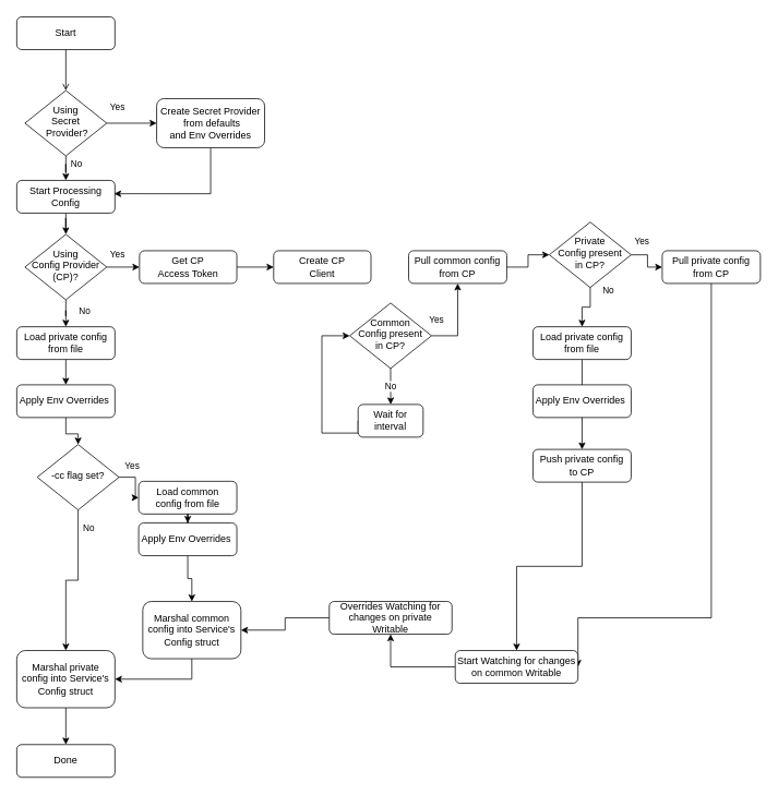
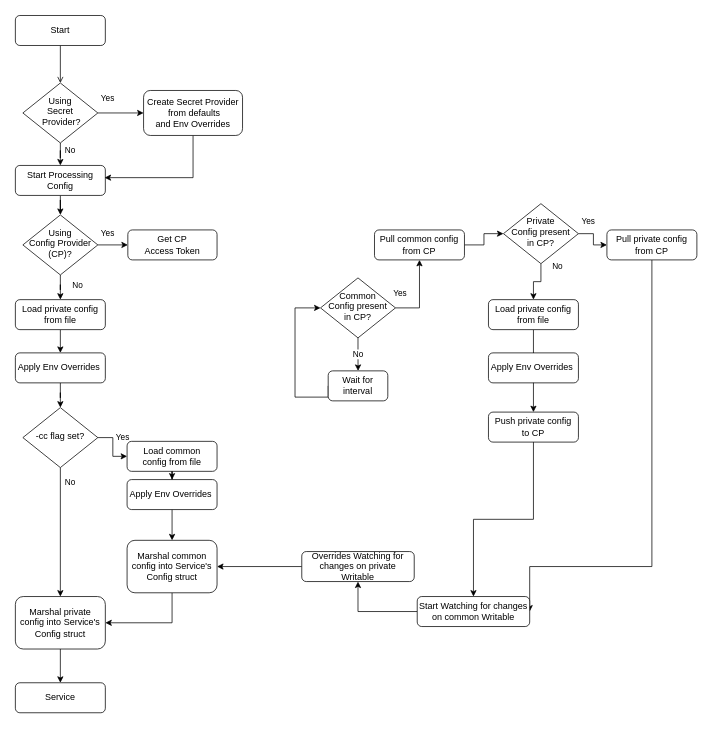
  <mxCell id="0" />
  <mxCell id="1" parent="0" />
  <mxCell id="2" value="" style="edgeStyle=orthogonalEdgeStyle;rounded=0;orthogonalLoop=1;jettySize=auto;html=1;" parent="1" source="3" target="8" edge="1"><mxGeometry relative="1" as="geometry" /></mxCell>
  <mxCell id="3" value="Load private config from file" style="rounded=1;whiteSpace=wrap;html=1;fontSize=12;glass=0;strokeWidth=1;shadow=0;" parent="1" vertex="1"><mxGeometry x="651" y="399" width="120" height="40" as="geometry" /></mxCell>
  <mxCell id="4" value="Yes" style="edgeStyle=orthogonalEdgeStyle;rounded=0;orthogonalLoop=1;jettySize=auto;html=1;" parent="1" source="6" target="29" edge="1"><mxGeometry x="-0.35" y="16" relative="1" as="geometry"><mxPoint as="offset" /></mxGeometry></mxCell>
  <mxCell id="5" value="No" style="edgeStyle=orthogonalEdgeStyle;rounded=0;orthogonalLoop=1;jettySize=auto;html=1;entryX=0.5;entryY=0;entryDx=0;entryDy=0;" parent="1" source="6" target="22" edge="1"><mxGeometry x="0.192" y="23" relative="1" as="geometry"><mxPoint as="offset" /><mxPoint x="83" y="420" as="targetPoint" /></mxGeometry></mxCell>
  <mxCell id="6" value="Using &lt;br&gt;Config Provider (CP)?" style="rhombus;whiteSpace=wrap;html=1;shadow=0;fontFamily=Helvetica;fontSize=12;align=center;strokeWidth=1;spacing=6;spacingTop=-4;" parent="1" vertex="1"><mxGeometry x="30" y="286" width="100" height="80" as="geometry" /></mxCell>
  <mxCell id="7" style="edgeStyle=orthogonalEdgeStyle;rounded=0;orthogonalLoop=1;jettySize=auto;html=1;entryX=0.5;entryY=0;entryDx=0;entryDy=0;exitX=0.5;exitY=1;exitDx=0;exitDy=0;" parent="1" source="8" target="34" edge="1"><mxGeometry relative="1" as="geometry" /></mxCell>
  <mxCell id="8" value="Push private config&lt;br&gt;&amp;nbsp;to CP&amp;nbsp;" style="rounded=1;whiteSpace=wrap;html=1;fontSize=12;glass=0;strokeWidth=1;shadow=0;" parent="1" vertex="1"><mxGeometry x="651" y="549" width="120" height="40" as="geometry" /></mxCell>
- <mxCell id="9" value="Done" style="rounded=1;whiteSpace=wrap;html=1;fontSize=12;glass=0;strokeWidth=1;shadow=0;" parent="1" vertex="1"><mxGeometry x="20" y="910" width="120" height="40" as="geometry" /></mxCell>
+ <mxCell id="9" value="Service" style="rounded=1;whiteSpace=wrap;html=1;fontSize=12;glass=0;strokeWidth=1;shadow=0;" parent="1" vertex="1"><mxGeometry x="20" y="910" width="120" height="40" as="geometry" /></mxCell>
  <mxCell id="10" style="edgeStyle=orthogonalEdgeStyle;rounded=0;orthogonalLoop=1;jettySize=auto;html=1;exitX=0.5;exitY=1;exitDx=0;exitDy=0;entryX=1;entryY=0.5;entryDx=0;entryDy=0;" edge="1" parent="1" source="11" target="32"><mxGeometry relative="1" as="geometry" /></mxCell>
- <mxCell id="11" value="Marshal common config into Service's Config struct" style="rounded=1;whiteSpace=wrap;html=1;fontSize=12;glass=0;strokeWidth=1;shadow=0;" parent="1" vertex="1"><mxGeometry x="174" y="735" width="120" height="70" as="geometry" /></mxCell>
+ <mxCell id="11" value="Marshal common config into Service's Config struct" style="rounded=1;whiteSpace=wrap;html=1;fontSize=12;glass=0;strokeWidth=1;shadow=0;" parent="1" vertex="1"><mxGeometry x="169" y="720" width="120" height="70" as="geometry" /></mxCell>
  <mxCell id="12" value="Yes" style="edgeStyle=orthogonalEdgeStyle;rounded=0;orthogonalLoop=1;jettySize=auto;html=1;" parent="1" source="14" target="16" edge="1"><mxGeometry x="-0.5" y="16" relative="1" as="geometry"><mxPoint as="offset" /></mxGeometry></mxCell>
  <mxCell id="13" value="No" style="edgeStyle=orthogonalEdgeStyle;rounded=0;orthogonalLoop=1;jettySize=auto;html=1;" parent="1" source="14" target="3" edge="1"><mxGeometry x="-0.892" y="22" relative="1" as="geometry"><mxPoint as="offset" /></mxGeometry></mxCell>
  <mxCell id="14" value="Private&lt;br&gt;Config present in CP?" style="rhombus;whiteSpace=wrap;html=1;shadow=0;fontFamily=Helvetica;fontSize=12;align=center;strokeWidth=1;spacing=6;spacingTop=-4;" parent="1" vertex="1"><mxGeometry x="671" y="271" width="100" height="80" as="geometry" /></mxCell>
  <mxCell id="15" style="edgeStyle=orthogonalEdgeStyle;rounded=0;orthogonalLoop=1;jettySize=auto;html=1;entryX=1;entryY=0.5;entryDx=0;entryDy=0;" parent="1" source="16" target="34" edge="1"><mxGeometry relative="1" as="geometry"><Array as="points"><mxPoint x="869" y="755" /></Array></mxGeometry></mxCell>
  <mxCell id="16" value="Pull private config&lt;br&gt;from CP" style="rounded=1;whiteSpace=wrap;html=1;fontSize=12;glass=0;strokeWidth=1;shadow=0;" parent="1" vertex="1"><mxGeometry x="809" y="306" width="120" height="40" as="geometry" /></mxCell>
  <mxCell id="17" value="" style="edgeStyle=orthogonalEdgeStyle;rounded=0;orthogonalLoop=1;jettySize=auto;html=1;" parent="1" source="18" target="6" edge="1"><mxGeometry relative="1" as="geometry" /></mxCell>
  <mxCell id="18" value="Start Processing Config" style="rounded=1;whiteSpace=wrap;html=1;fontSize=12;glass=0;strokeWidth=1;shadow=0;" parent="1" vertex="1"><mxGeometry x="20" y="220" width="120" height="40" as="geometry" /></mxCell>
  <mxCell id="19" value="" style="edgeStyle=orthogonalEdgeStyle;rounded=0;orthogonalLoop=1;jettySize=auto;html=1;" parent="1" source="20" target="14" edge="1"><mxGeometry relative="1" as="geometry" /></mxCell>
  <mxCell id="20" value="Pull common config from CP" style="rounded=1;whiteSpace=wrap;html=1;fontSize=12;glass=0;strokeWidth=1;shadow=0;" parent="1" vertex="1"><mxGeometry x="499" y="306" width="120" height="40" as="geometry" /></mxCell>
  <mxCell id="21" style="edgeStyle=orthogonalEdgeStyle;rounded=0;orthogonalLoop=1;jettySize=auto;html=1;exitX=0.5;exitY=1;exitDx=0;exitDy=0;entryX=0.5;entryY=0;entryDx=0;entryDy=0;" edge="1" parent="1" source="22" target="46"><mxGeometry relative="1" as="geometry" /></mxCell>
  <mxCell id="22" value="Load private config&lt;br&gt;from file" style="rounded=1;whiteSpace=wrap;html=1;fontSize=12;glass=0;strokeWidth=1;shadow=0;" parent="1" vertex="1"><mxGeometry x="20" y="399" width="120" height="40" as="geometry" /></mxCell>
  <mxCell id="23" value="No" style="edgeStyle=orthogonalEdgeStyle;rounded=0;orthogonalLoop=1;jettySize=auto;html=1;" parent="1" source="25" target="18" edge="1"><mxGeometry x="0.2" y="13" relative="1" as="geometry"><mxPoint as="offset" /></mxGeometry></mxCell>
  <mxCell id="24" value="Yes" style="edgeStyle=orthogonalEdgeStyle;rounded=0;orthogonalLoop=1;jettySize=auto;html=1;" parent="1" source="25" target="27" edge="1"><mxGeometry x="-0.574" y="20" relative="1" as="geometry"><mxPoint as="offset" /></mxGeometry></mxCell>
  <mxCell id="25" value="Using &lt;br&gt;Secret&lt;br&gt;&amp;nbsp;Provider?" style="rhombus;whiteSpace=wrap;html=1;shadow=0;fontFamily=Helvetica;fontSize=12;align=center;strokeWidth=1;spacing=6;spacingTop=-4;" parent="1" vertex="1"><mxGeometry x="30" y="110" width="100" height="80" as="geometry" /></mxCell>
  <mxCell id="26" style="edgeStyle=orthogonalEdgeStyle;rounded=0;orthogonalLoop=1;jettySize=auto;html=1;entryX=0.992;entryY=0.407;entryDx=0;entryDy=0;entryPerimeter=0;exitX=0.5;exitY=1;exitDx=0;exitDy=0;" parent="1" source="27" target="18" edge="1"><mxGeometry relative="1" as="geometry"><mxPoint x="253" y="250" as="targetPoint" /></mxGeometry></mxCell>
  <mxCell id="27" value="Create Secret Provider&lt;br&gt;&amp;nbsp;from defaults &lt;br&gt;and Env Overrides" style="rounded=1;whiteSpace=wrap;html=1;fontSize=12;glass=0;strokeWidth=1;shadow=0;" parent="1" vertex="1"><mxGeometry x="191" y="120" width="132" height="60" as="geometry" /></mxCell>
- <mxCell id="28" value="" style="edgeStyle=orthogonalEdgeStyle;rounded=0;orthogonalLoop=1;jettySize=auto;html=1;" parent="1" source="29" target="30" edge="1"><mxGeometry relative="1" as="geometry" /></mxCell>
  <mxCell id="29" value="Get CP &lt;br&gt;Access Token" style="rounded=1;whiteSpace=wrap;html=1;fontSize=12;glass=0;strokeWidth=1;shadow=0;" parent="1" vertex="1"><mxGeometry x="170" y="306" width="119" height="40" as="geometry" /></mxCell>
- <mxCell id="30" value="Create CP &lt;br&gt;Client" style="rounded=1;whiteSpace=wrap;html=1;fontSize=12;glass=0;strokeWidth=1;shadow=0;" parent="1" vertex="1"><mxGeometry x="334" y="306" width="119" height="40" as="geometry" /></mxCell>
  <mxCell id="31" value="" style="edgeStyle=orthogonalEdgeStyle;rounded=0;orthogonalLoop=1;jettySize=auto;html=1;" edge="1" parent="1" source="32" target="9"><mxGeometry relative="1" as="geometry" /></mxCell>
  <mxCell id="32" value="Marshal private &lt;br&gt;config into Service's Config struct" style="rounded=1;whiteSpace=wrap;html=1;fontSize=12;glass=0;strokeWidth=1;shadow=0;" parent="1" vertex="1"><mxGeometry x="20" y="795" width="120" height="70" as="geometry" /></mxCell>
  <mxCell id="33" value="" style="edgeStyle=orthogonalEdgeStyle;rounded=0;orthogonalLoop=1;jettySize=auto;html=1;" parent="1" source="34" target="36" edge="1"><mxGeometry relative="1" as="geometry" /></mxCell>
  <mxCell id="34" value="Start Watching for changes on common Writable" style="rounded=1;whiteSpace=wrap;html=1;fontSize=12;glass=0;strokeWidth=1;shadow=0;" parent="1" vertex="1"><mxGeometry x="556" y="795" width="150" height="40" as="geometry" /></mxCell>
  <mxCell id="35" style="edgeStyle=orthogonalEdgeStyle;rounded=0;orthogonalLoop=1;jettySize=auto;html=1;entryX=1;entryY=0.5;entryDx=0;entryDy=0;" parent="1" source="36" target="11" edge="1"><mxGeometry relative="1" as="geometry" /></mxCell>
  <mxCell id="36" value="Overrides Watching for changes on private Writable" style="rounded=1;whiteSpace=wrap;html=1;fontSize=12;glass=0;strokeWidth=1;shadow=0;" parent="1" vertex="1"><mxGeometry x="402" y="735" width="150" height="40" as="geometry" /></mxCell>
  <mxCell id="37" value="Yes" style="edgeStyle=orthogonalEdgeStyle;rounded=0;orthogonalLoop=1;jettySize=auto;html=1;entryX=0.5;entryY=1;entryDx=0;entryDy=0;exitX=1;exitY=0.5;exitDx=0;exitDy=0;" parent="1" source="39" target="20" edge="1"><mxGeometry x="-0.875" y="20" relative="1" as="geometry"><mxPoint x="603" y="380" as="targetPoint" /><mxPoint as="offset" /></mxGeometry></mxCell>
  <mxCell id="38" value="No" style="edgeStyle=orthogonalEdgeStyle;rounded=0;orthogonalLoop=1;jettySize=auto;html=1;" parent="1" source="39" target="41" edge="1"><mxGeometry relative="1" as="geometry" /></mxCell>
  <mxCell id="39" value="Common&lt;br&gt;Config present in CP?" style="rhombus;whiteSpace=wrap;html=1;shadow=0;fontFamily=Helvetica;fontSize=12;align=center;strokeWidth=1;spacing=6;spacingTop=-4;" parent="1" vertex="1"><mxGeometry x="427" y="370" width="100" height="80" as="geometry" /></mxCell>
  <mxCell id="40" style="edgeStyle=orthogonalEdgeStyle;rounded=0;orthogonalLoop=1;jettySize=auto;html=1;exitX=0;exitY=0.5;exitDx=0;exitDy=0;entryX=0;entryY=0.5;entryDx=0;entryDy=0;" parent="1" source="41" target="39" edge="1"><mxGeometry relative="1" as="geometry"><mxPoint x="423" y="450" as="targetPoint" /><Array as="points"><mxPoint x="393" y="529" /><mxPoint x="393" y="410" /></Array></mxGeometry></mxCell>
  <mxCell id="41" value="Wait for interval" style="rounded=1;whiteSpace=wrap;html=1;fontSize=12;glass=0;strokeWidth=1;shadow=0;" parent="1" vertex="1"><mxGeometry x="437.25" y="494" width="79.5" height="40" as="geometry" /></mxCell>
  <mxCell id="42" value="" style="edgeStyle=orthogonalEdgeStyle;rounded=0;orthogonalLoop=1;jettySize=auto;html=1;endArrow=open;" parent="1" source="43" target="25" edge="1"><mxGeometry relative="1" as="geometry" /></mxCell>
  <mxCell id="43" value="Start" style="rounded=1;whiteSpace=wrap;html=1;fontSize=12;glass=0;strokeWidth=1;shadow=0;" parent="1" vertex="1"><mxGeometry x="20" y="20" width="120" height="40" as="geometry" /></mxCell>
  <mxCell id="44" value="Apply Env Overrides&amp;nbsp;" style="rounded=1;whiteSpace=wrap;html=1;fontSize=12;glass=0;strokeWidth=1;shadow=0;" vertex="1" parent="1"><mxGeometry x="651" y="470" width="120" height="40" as="geometry" /></mxCell>
  <mxCell id="45" value="" style="edgeStyle=orthogonalEdgeStyle;rounded=0;orthogonalLoop=1;jettySize=auto;html=1;" edge="1" parent="1" source="46" target="49"><mxGeometry relative="1" as="geometry" /></mxCell>
  <mxCell id="46" value="Apply Env Overrides&amp;nbsp;" style="rounded=1;whiteSpace=wrap;html=1;fontSize=12;glass=0;strokeWidth=1;shadow=0;" vertex="1" parent="1"><mxGeometry x="20" y="470" width="120" height="40" as="geometry" /></mxCell>
  <mxCell id="47" value="Yes" style="edgeStyle=orthogonalEdgeStyle;rounded=0;orthogonalLoop=1;jettySize=auto;html=1;" edge="1" parent="1" source="49" target="51"><mxGeometry x="-0.366" y="13" relative="1" as="geometry"><mxPoint as="offset" /></mxGeometry></mxCell>
  <mxCell id="48" value="No" style="edgeStyle=orthogonalEdgeStyle;rounded=0;orthogonalLoop=1;jettySize=auto;html=1;exitX=0.5;exitY=1;exitDx=0;exitDy=0;entryX=0.5;entryY=0;entryDx=0;entryDy=0;" edge="1" parent="1" source="49" target="32"><mxGeometry x="-0.762" y="13" relative="1" as="geometry"><mxPoint as="offset" /></mxGeometry></mxCell>
- <mxCell id="49" value="-cc flag set?" style="rhombus;whiteSpace=wrap;html=1;shadow=0;fontFamily=Helvetica;fontSize=12;align=center;strokeWidth=1;spacing=6;spacingTop=-4;" vertex="1" parent="1"><mxGeometry x="45" y="543" width="100" height="80" as="geometry" /></mxCell>
+ <mxCell id="49" value="-cc flag set?" style="rhombus;whiteSpace=wrap;html=1;shadow=0;fontFamily=Helvetica;fontSize=12;align=center;strokeWidth=1;spacing=6;spacingTop=-4;" vertex="1" parent="1"><mxGeometry x="30" y="543" width="100" height="80" as="geometry" /></mxCell>
  <mxCell id="50" value="" style="edgeStyle=orthogonalEdgeStyle;rounded=0;orthogonalLoop=1;jettySize=auto;html=1;" edge="1" parent="1" source="51" target="53"><mxGeometry relative="1" as="geometry" /></mxCell>
  <mxCell id="51" value="Load common &lt;br&gt;config from file" style="rounded=1;whiteSpace=wrap;html=1;fontSize=12;glass=0;strokeWidth=1;shadow=0;" vertex="1" parent="1"><mxGeometry x="169" y="588" width="120" height="40" as="geometry" /></mxCell>
  <mxCell id="52" value="" style="edgeStyle=orthogonalEdgeStyle;rounded=0;orthogonalLoop=1;jettySize=auto;html=1;" edge="1" parent="1" source="53" target="11"><mxGeometry relative="1" as="geometry" /></mxCell>
  <mxCell id="53" value="Apply Env Overrides&amp;nbsp;" style="rounded=1;whiteSpace=wrap;html=1;fontSize=12;glass=0;strokeWidth=1;shadow=0;" vertex="1" parent="1"><mxGeometry x="169" y="639" width="120" height="40" as="geometry" /></mxCell>
